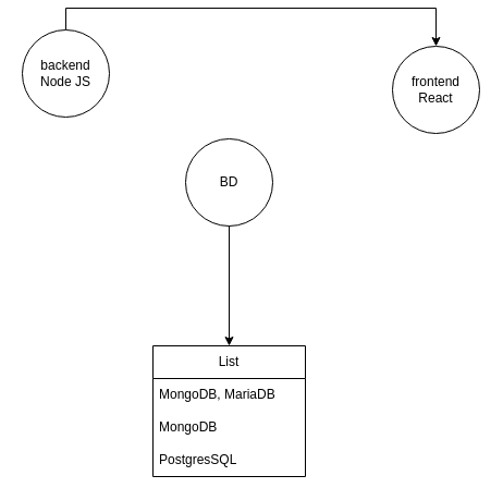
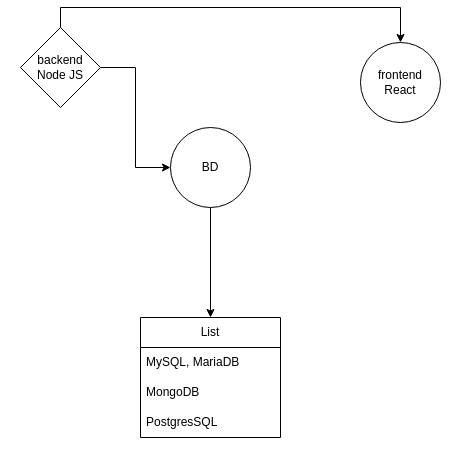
  <mxCell id="0" />
  <mxCell id="1" parent="0" />
+ <mxCell id="2" style="edgeStyle=orthogonalEdgeStyle;rounded=0;orthogonalLoop=1;jettySize=auto;html=1;exitX=1;exitY=0.5;exitDx=0;exitDy=0;entryX=0;entryY=0.5;entryDx=0;entryDy=0;" edge="1" parent="1" source="4" target="6"><mxGeometry relative="1" as="geometry" /></mxCell>
  <mxCell id="3" style="edgeStyle=orthogonalEdgeStyle;rounded=0;orthogonalLoop=1;jettySize=auto;html=1;exitX=0.5;exitY=0;exitDx=0;exitDy=0;entryX=0.5;entryY=0;entryDx=0;entryDy=0;" edge="1" parent="1" source="4" target="5"><mxGeometry relative="1" as="geometry" /></mxCell>
- <mxCell id="4" value="backend&lt;br&gt;Node JS" style="ellipse;whiteSpace=wrap;html=1;aspect=fixed;" vertex="1" parent="1"><mxGeometry x="20" y="20" width="80" height="80" as="geometry" /></mxCell>
+ <mxCell id="4" value="backend&lt;br&gt;Node JS" style="rhombus;whiteSpace=wrap;html=1;aspect=fixed;" vertex="1" parent="1"><mxGeometry x="20" y="20" width="80" height="80" as="geometry" /></mxCell>
  <mxCell id="5" value="frontend&lt;br&gt;React" style="ellipse;whiteSpace=wrap;html=1;aspect=fixed;" vertex="1" parent="1"><mxGeometry x="360" y="35" width="80" height="80" as="geometry" /></mxCell>
  <mxCell id="6" value="BD" style="ellipse;whiteSpace=wrap;html=1;aspect=fixed;" vertex="1" parent="1"><mxGeometry x="170" y="120" width="80" height="80" as="geometry" /></mxCell>
  <mxCell id="7" value="List" style="swimlane;fontStyle=0;childLayout=stackLayout;horizontal=1;startSize=30;horizontalStack=0;resizeParent=1;resizeParentMax=0;resizeLast=0;collapsible=1;marginBottom=0;whiteSpace=wrap;html=1;" vertex="1" parent="1"><mxGeometry x="140" y="310" width="140" height="120" as="geometry" /></mxCell>
- <mxCell id="8" value="MongoDB, MariaDB" style="text;strokeColor=none;fillColor=none;align=left;verticalAlign=middle;spacingLeft=4;spacingRight=4;overflow=hidden;points=[[0,0.5],[1,0.5]];portConstraint=eastwest;rotatable=0;whiteSpace=wrap;html=1;" vertex="1" parent="7"><mxGeometry y="30" width="140" height="30" as="geometry" /></mxCell>
+ <mxCell id="8" value="MySQL, MariaDB" style="text;strokeColor=none;fillColor=none;align=left;verticalAlign=middle;spacingLeft=4;spacingRight=4;overflow=hidden;points=[[0,0.5],[1,0.5]];portConstraint=eastwest;rotatable=0;whiteSpace=wrap;html=1;" vertex="1" parent="7"><mxGeometry y="30" width="140" height="30" as="geometry" /></mxCell>
  <mxCell id="9" value="MongoDB" style="text;strokeColor=none;fillColor=none;align=left;verticalAlign=middle;spacingLeft=4;spacingRight=4;overflow=hidden;points=[[0,0.5],[1,0.5]];portConstraint=eastwest;rotatable=0;whiteSpace=wrap;html=1;" vertex="1" parent="7"><mxGeometry y="60" width="140" height="30" as="geometry" /></mxCell>
  <mxCell id="10" value="PostgresSQL" style="text;strokeColor=none;fillColor=none;align=left;verticalAlign=middle;spacingLeft=4;spacingRight=4;overflow=hidden;points=[[0,0.5],[1,0.5]];portConstraint=eastwest;rotatable=0;whiteSpace=wrap;html=1;" vertex="1" parent="7"><mxGeometry y="90" width="140" height="30" as="geometry" /></mxCell>
  <mxCell id="11" style="edgeStyle=orthogonalEdgeStyle;rounded=0;orthogonalLoop=1;jettySize=auto;html=1;exitX=0.5;exitY=1;exitDx=0;exitDy=0;entryX=0.5;entryY=0;entryDx=0;entryDy=0;" edge="1" parent="1" source="6" target="7"><mxGeometry relative="1" as="geometry"><mxPoint x="240" y="260" as="targetPoint" /></mxGeometry></mxCell>
